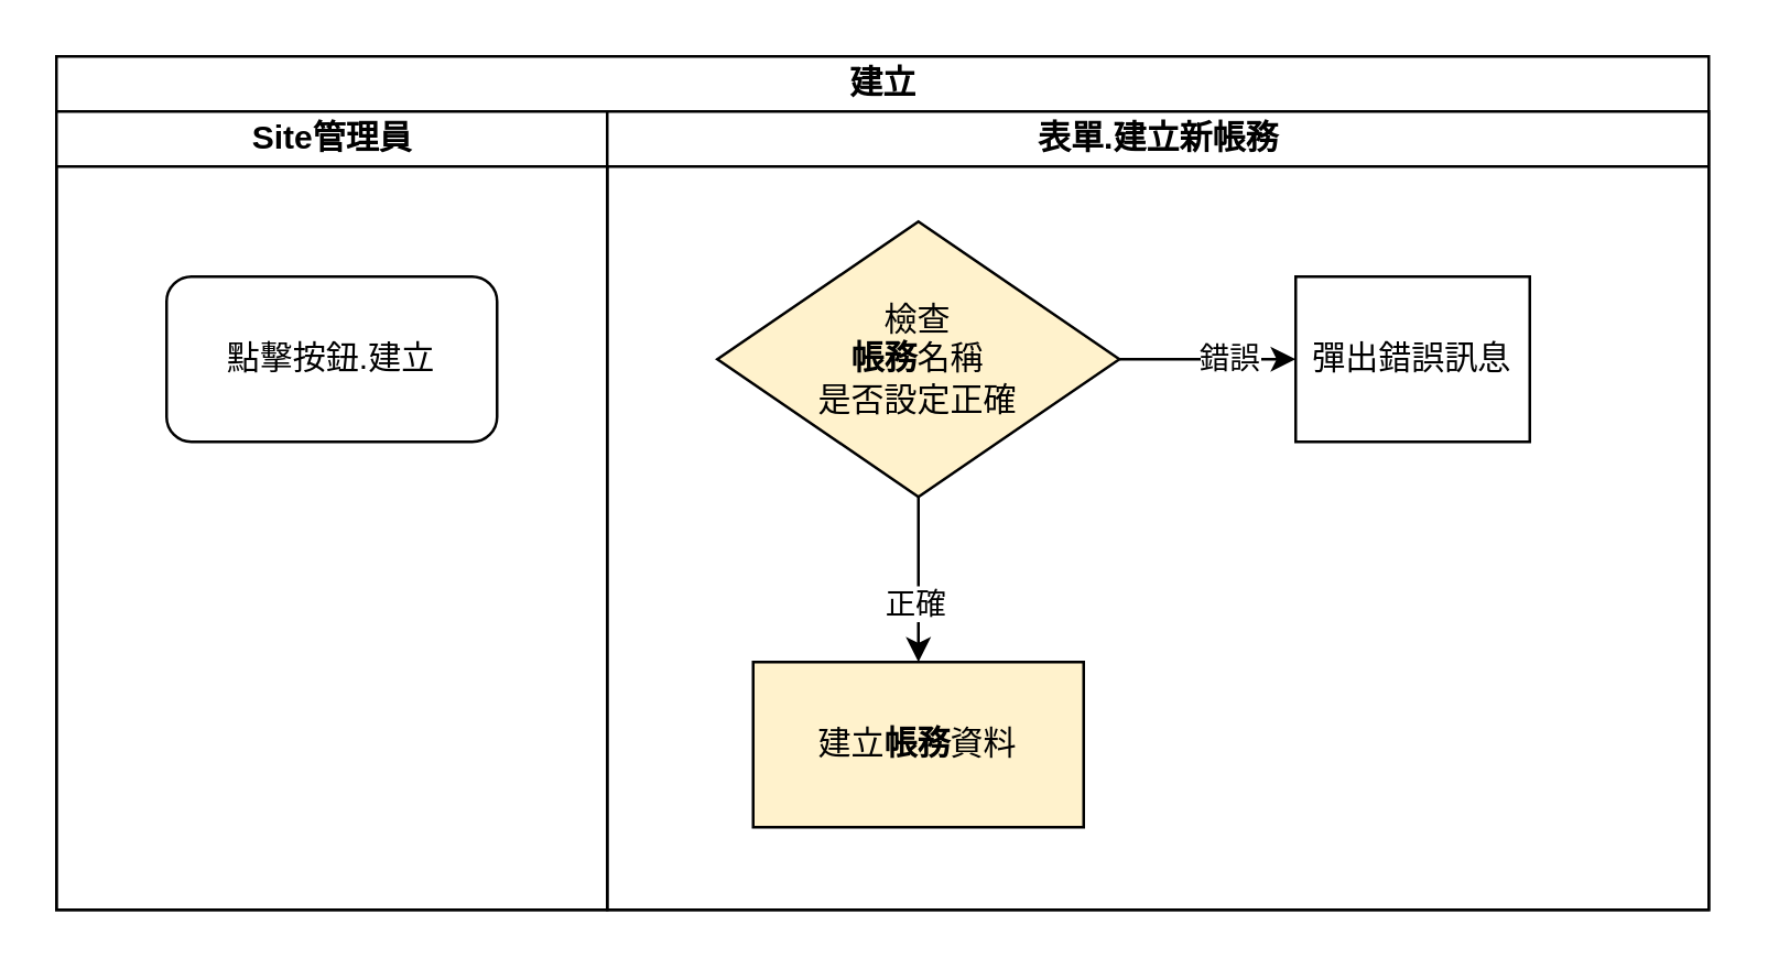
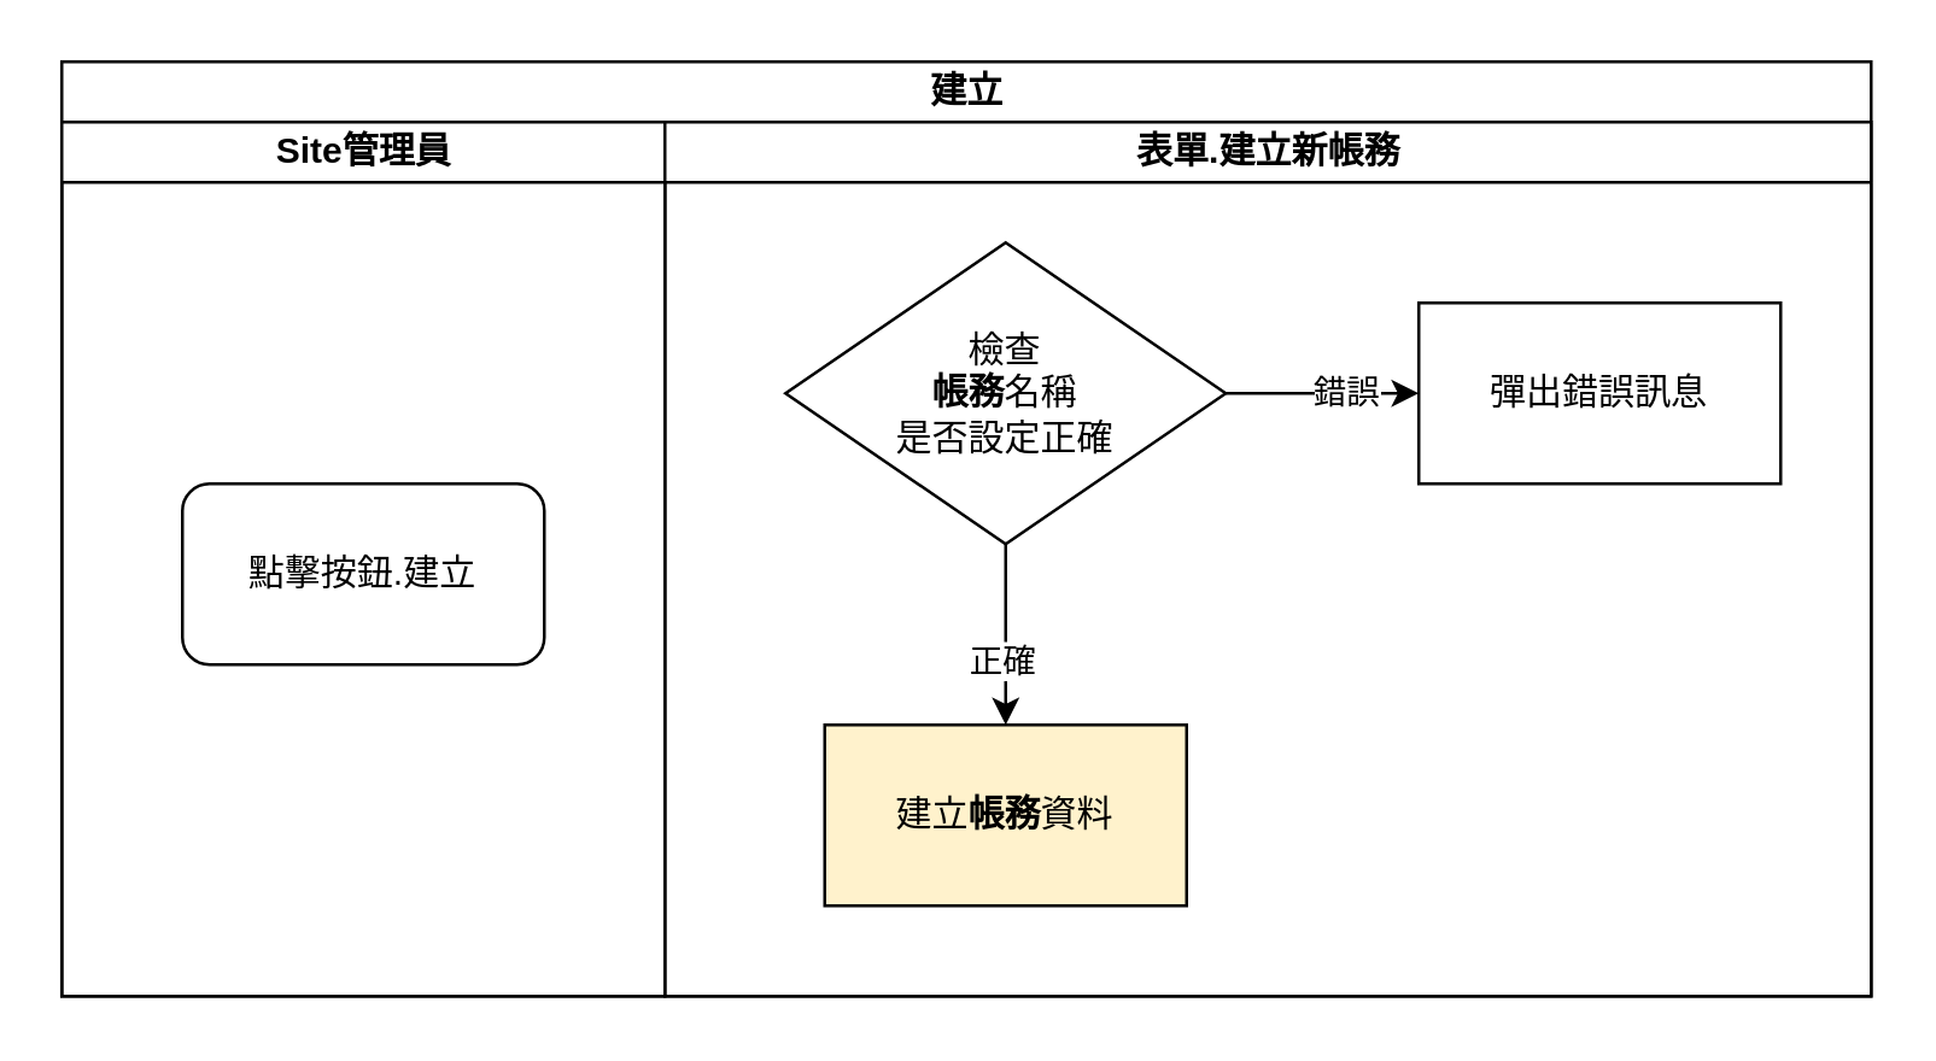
  <mxCell id="0" />
  <mxCell id="1" parent="0" />
  <mxCell id="2" value="建立" style="swimlane;html=1;childLayout=stackLayout;resizeParent=1;resizeParentMax=0;startSize=20;" parent="1" vertex="1"><mxGeometry x="20" y="20" width="600" height="310" as="geometry" /></mxCell>
  <mxCell id="3" value="Site管理員" style="swimlane;html=1;startSize=20;" parent="2" vertex="1"><mxGeometry y="20" width="200" height="290" as="geometry" /></mxCell>
- <mxCell id="4" value="點擊按鈕.建立" style="rounded=1;whiteSpace=wrap;html=1;" parent="3" vertex="1"><mxGeometry x="40" y="60" width="120" height="60" as="geometry" /></mxCell>
+ <mxCell id="4" value="點擊按鈕.建立" style="rounded=1;whiteSpace=wrap;html=1;" parent="3" vertex="1"><mxGeometry x="40" y="120" width="120" height="60" as="geometry" /></mxCell>
  <mxCell id="5" value="表單.建立新帳務" style="swimlane;html=1;startSize=20;" parent="2" vertex="1"><mxGeometry x="200" y="20" width="400" height="290" as="geometry" /></mxCell>
  <mxCell id="6" style="edgeStyle=orthogonalEdgeStyle;rounded=0;orthogonalLoop=1;jettySize=auto;html=1;exitX=0.5;exitY=1;exitDx=0;exitDy=0;entryX=0.5;entryY=0;entryDx=0;entryDy=0;" parent="5" source="10" target="11" edge="1"><mxGeometry relative="1" as="geometry" /></mxCell>
  <mxCell id="7" value="正確" style="edgeLabel;html=1;align=center;verticalAlign=middle;resizable=0;points=[];" parent="6" vertex="1" connectable="0"><mxGeometry x="0.25" y="-2" relative="1" as="geometry"><mxPoint as="offset" /></mxGeometry></mxCell>
  <mxCell id="8" style="edgeStyle=orthogonalEdgeStyle;rounded=0;orthogonalLoop=1;jettySize=auto;html=1;exitX=1;exitY=0.5;exitDx=0;exitDy=0;entryX=0;entryY=0.5;entryDx=0;entryDy=0;" parent="5" source="10" target="12" edge="1"><mxGeometry relative="1" as="geometry" /></mxCell>
  <mxCell id="9" value="錯誤" style="edgeLabel;html=1;align=center;verticalAlign=middle;resizable=0;points=[];" parent="8" vertex="1" connectable="0"><mxGeometry x="0.231" y="1" relative="1" as="geometry"><mxPoint as="offset" /></mxGeometry></mxCell>
- <mxCell id="10" value="檢查&lt;br&gt;&lt;span style=&quot;font-weight: 700&quot;&gt;帳務&lt;/span&gt;名稱&lt;br&gt;是否設定正確" style="rhombus;whiteSpace=wrap;html=1;fillColor=#fff2cc;" parent="5" vertex="1"><mxGeometry x="40" y="40" width="146" height="100" as="geometry" /></mxCell>
+ <mxCell id="10" value="檢查&lt;br&gt;&lt;span style=&quot;font-weight: 700&quot;&gt;帳務&lt;/span&gt;名稱&lt;br&gt;是否設定正確" style="rhombus;whiteSpace=wrap;html=1;" parent="5" vertex="1"><mxGeometry x="40" y="40" width="146" height="100" as="geometry" /></mxCell>
  <mxCell id="11" value="建立&lt;span style=&quot;font-weight: 700&quot;&gt;帳務&lt;/span&gt;資料" style="rounded=0;whiteSpace=wrap;html=1;fillColor=#fff2cc;" parent="5" vertex="1"><mxGeometry x="53" y="200" width="120" height="60" as="geometry" /></mxCell>
- <mxCell id="12" value="彈出錯誤訊息" style="rounded=0;whiteSpace=wrap;html=1;" parent="5" vertex="1"><mxGeometry x="250" y="60" width="85" height="60" as="geometry" /></mxCell>
+ <mxCell id="12" value="彈出錯誤訊息" style="rounded=0;whiteSpace=wrap;html=1;" parent="5" vertex="1"><mxGeometry x="250" y="60" width="120" height="60" as="geometry" /></mxCell>
